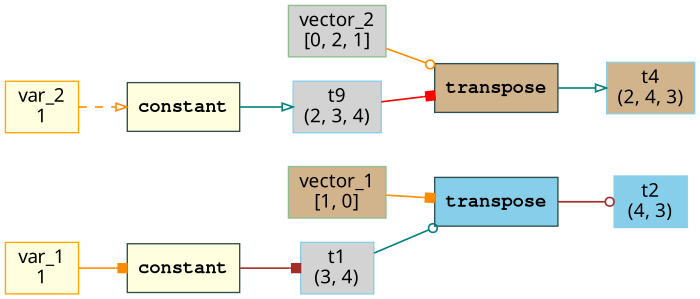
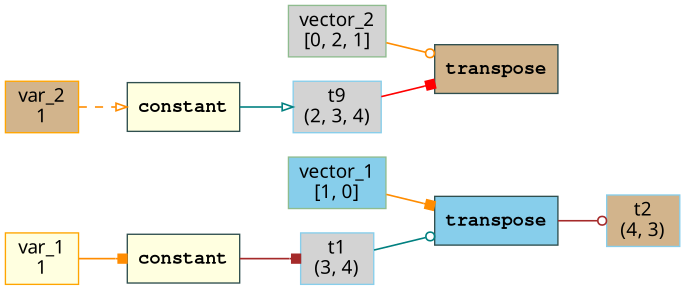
  digraph {
    rankdir=LR
    node [color=skyblue fillcolor=tan fontname="Sans-Serif" labeljust=l shape=box style=filled]
    edge [arrowhead=box arrowsize=0.8 color=darkorange penwidth=1.2 style=bold]
    n1 [fillcolor=lightgrey label="t1\n(3, 4)"]
    n2 [color=darkslategray fillcolor=skyblue fontname="Courier Bold" label=transpose]
-   n3 [fillcolor=skyblue label="t2\n(4, 3)"]
+   n3 [label="t2\n(4, 3)"]
    n4 [color=darkslategray fillcolor=lightyellow fontname="Courier Bold" label=constant]
    n5 [color=orange fillcolor=lightyellow label="var_1\n1"]
-   n6 [color=darkseagreen label="vector_1\n[1, 0]"]
+   n6 [color=darkseagreen fillcolor=skyblue label="vector_1\n[1, 0]"]
    n7 [fillcolor=lightgrey label="t9\n(2, 3, 4)"]
    n8 [color=darkslategray fontname="Courier Bold" label=transpose]
-   n9 [label="t4\n(2, 4, 3)"]
    n10 [color=darkslategray fillcolor=lightyellow fontname="Courier Bold" label=constant]
-   n11 [color=orange fillcolor=lightyellow label="var_2\n1"]
+   n11 [color=orange label="var_2\n1"]
    n12 [color=darkseagreen fillcolor=lightgrey label="vector_2\n[0, 2, 1]"]
    n1 -> n2 [arrowhead=odot color=teal style=solid]
    n2 -> n3 [arrowhead=odot color=brown]
    n4 -> n1 [color=brown]
    n5 -> n4 [style=solid]
    n6 -> n2 [style=solid]
    n7 -> n8 [color=red]
-   n8 -> n9 [arrowhead=onormal color=teal]
    n10 -> n7 [arrowhead=onormal color=teal]
    n11 -> n10 [arrowhead=onormal style=dashed]
    n12 -> n8 [arrowhead=odot style=solid]
  }
